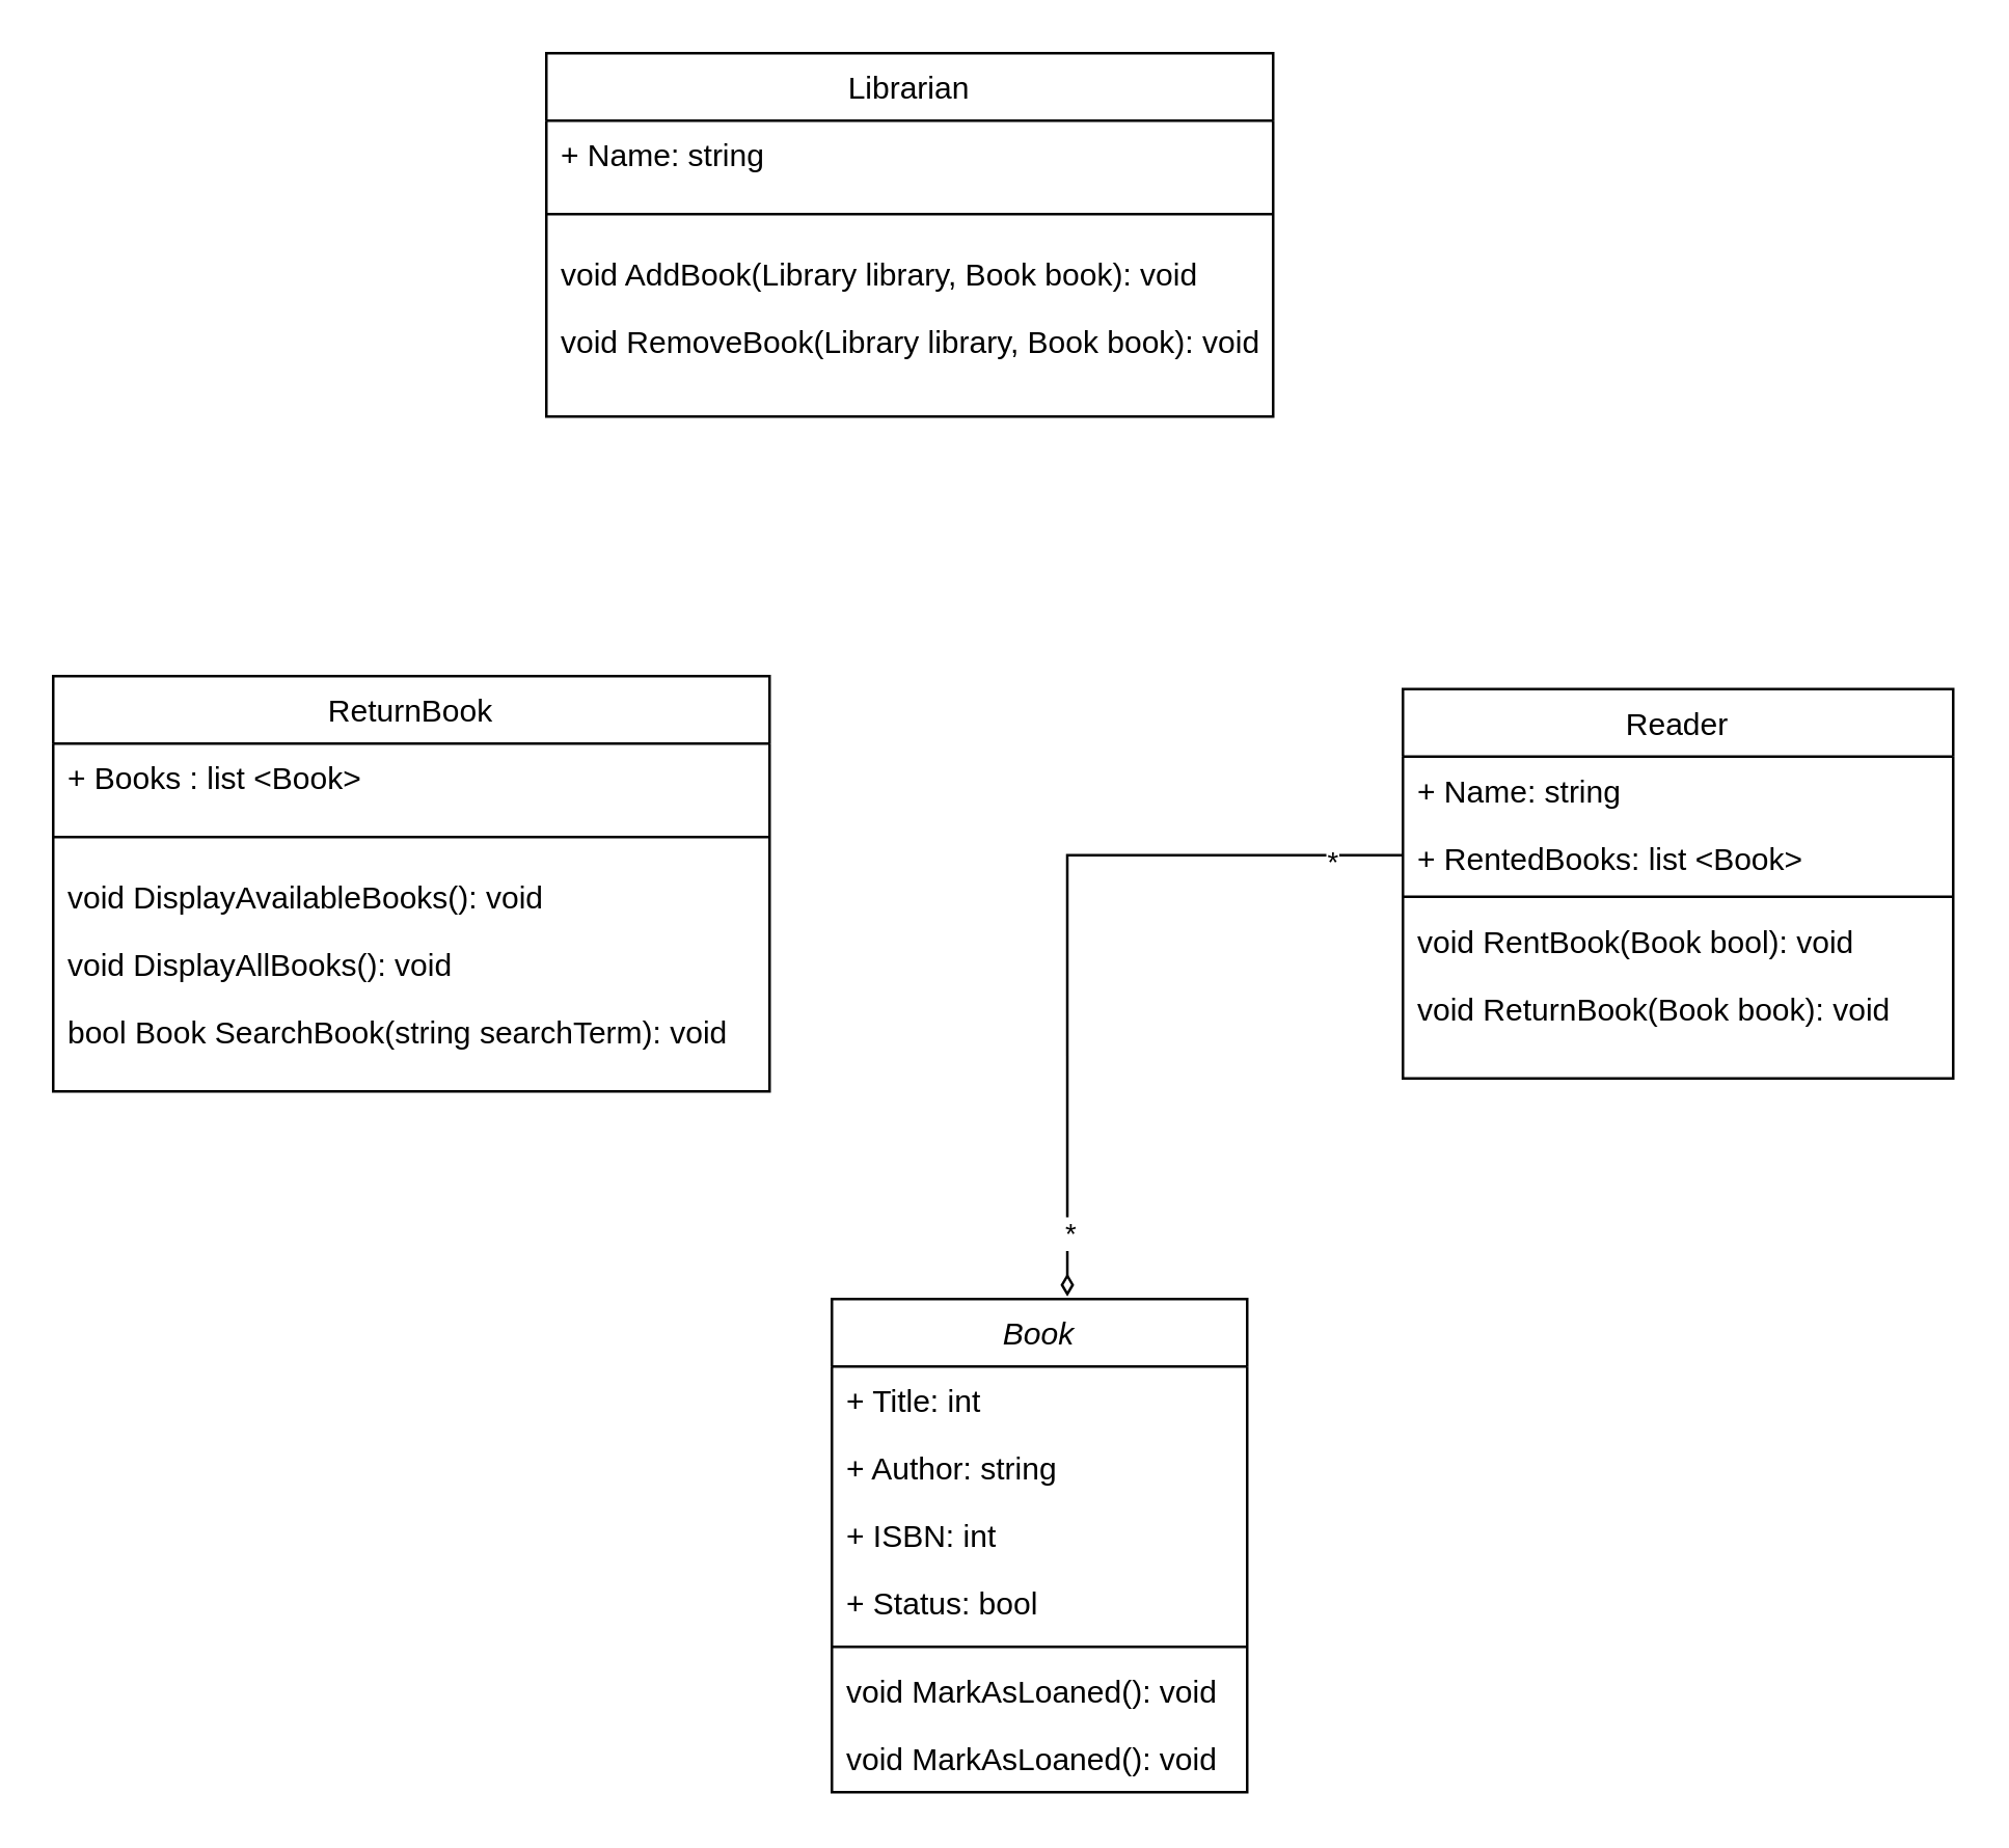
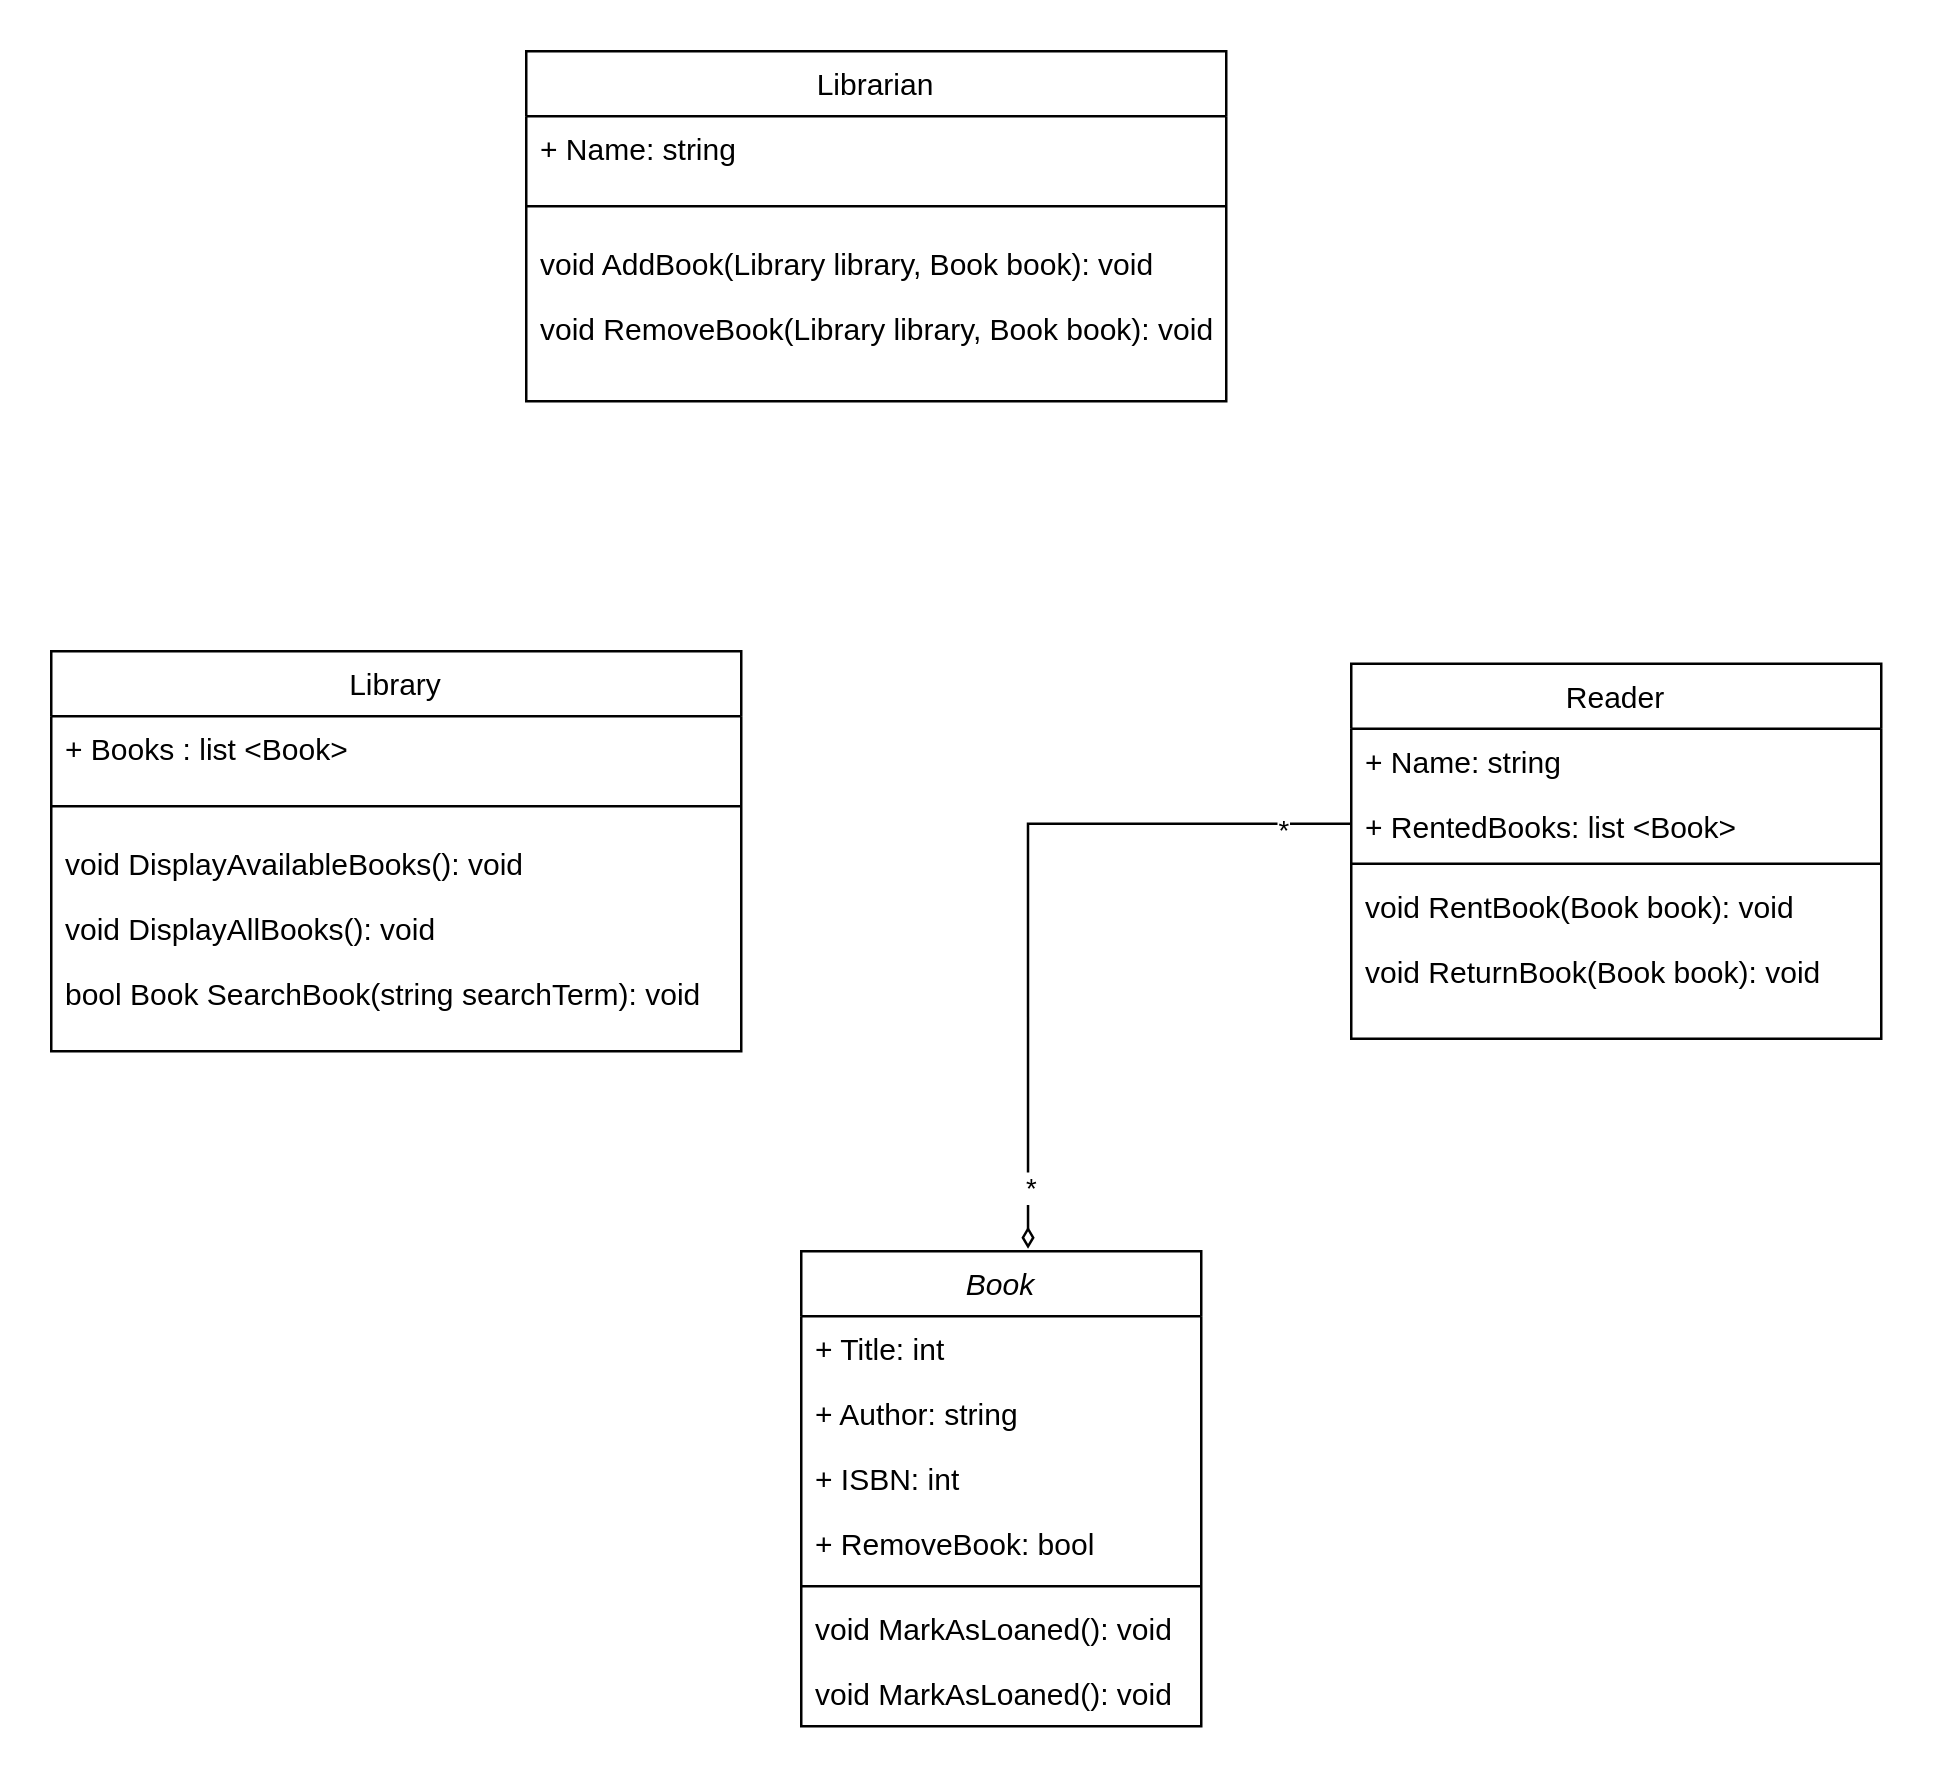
  <mxCell id="0" />
  <mxCell id="1" parent="0" />
  <mxCell id="2" value="Book" style="swimlane;fontStyle=2;align=center;verticalAlign=top;childLayout=stackLayout;horizontal=1;startSize=26;horizontalStack=0;resizeParent=1;resizeLast=0;collapsible=1;marginBottom=0;rounded=0;shadow=0;strokeWidth=1;" vertex="1" parent="1"><mxGeometry x="320" y="500" width="160" height="190" as="geometry"><mxRectangle x="230" y="140" width="160" height="26" as="alternateBounds" /></mxGeometry></mxCell>
  <mxCell id="3" value="+ Title: int " style="text;align=left;verticalAlign=top;spacingLeft=4;spacingRight=4;overflow=hidden;rotatable=0;points=[[0,0.5],[1,0.5]];portConstraint=eastwest;" vertex="1" parent="2"><mxGeometry y="26" width="160" height="26" as="geometry" /></mxCell>
  <mxCell id="4" value="+ Author: string " style="text;align=left;verticalAlign=top;spacingLeft=4;spacingRight=4;overflow=hidden;rotatable=0;points=[[0,0.5],[1,0.5]];portConstraint=eastwest;rounded=0;shadow=0;html=0;" vertex="1" parent="2"><mxGeometry y="52" width="160" height="26" as="geometry" /></mxCell>
  <mxCell id="5" value="+ ISBN: int" style="text;align=left;verticalAlign=top;spacingLeft=4;spacingRight=4;overflow=hidden;rotatable=0;points=[[0,0.5],[1,0.5]];portConstraint=eastwest;rounded=0;shadow=0;html=0;" vertex="1" parent="2"><mxGeometry y="78" width="160" height="26" as="geometry" /></mxCell>
- <mxCell id="6" value="+ Status: bool " style="text;align=left;verticalAlign=top;spacingLeft=4;spacingRight=4;overflow=hidden;rotatable=0;points=[[0,0.5],[1,0.5]];portConstraint=eastwest;rounded=0;shadow=0;html=0;" vertex="1" parent="2"><mxGeometry y="104" width="160" height="26" as="geometry" /></mxCell>
+ <mxCell id="6" value="+ RemoveBook: bool " style="text;align=left;verticalAlign=top;spacingLeft=4;spacingRight=4;overflow=hidden;rotatable=0;points=[[0,0.5],[1,0.5]];portConstraint=eastwest;rounded=0;shadow=0;html=0;" vertex="1" parent="2"><mxGeometry y="104" width="160" height="26" as="geometry" /></mxCell>
  <mxCell id="7" value="" style="line;html=1;strokeWidth=1;align=left;verticalAlign=middle;spacingTop=-1;spacingLeft=3;spacingRight=3;rotatable=0;labelPosition=right;points=[];portConstraint=eastwest;" vertex="1" parent="2"><mxGeometry y="130" width="160" height="8" as="geometry" /></mxCell>
  <mxCell id="8" value="void MarkAsLoaned(): void" style="text;align=left;verticalAlign=top;spacingLeft=4;spacingRight=4;overflow=hidden;rotatable=0;points=[[0,0.5],[1,0.5]];portConstraint=eastwest;" vertex="1" parent="2"><mxGeometry y="138" width="160" height="26" as="geometry" /></mxCell>
  <mxCell id="9" value="void MarkAsLoaned(): void" style="text;align=left;verticalAlign=top;spacingLeft=4;spacingRight=4;overflow=hidden;rotatable=0;points=[[0,0.5],[1,0.5]];portConstraint=eastwest;" vertex="1" parent="2"><mxGeometry y="164" width="160" height="26" as="geometry" /></mxCell>
  <mxCell id="10" value="Reader" style="swimlane;fontStyle=0;align=center;verticalAlign=top;childLayout=stackLayout;horizontal=1;startSize=26;horizontalStack=0;resizeParent=1;resizeLast=0;collapsible=1;marginBottom=0;rounded=0;shadow=0;strokeWidth=1;" vertex="1" parent="1"><mxGeometry x="540" y="265" width="212" height="150" as="geometry"><mxRectangle x="550" y="140" width="160" height="26" as="alternateBounds" /></mxGeometry></mxCell>
  <mxCell id="11" value="+ Name: string" style="text;align=left;verticalAlign=top;spacingLeft=4;spacingRight=4;overflow=hidden;rotatable=0;points=[[0,0.5],[1,0.5]];portConstraint=eastwest;rounded=0;shadow=0;html=0;" vertex="1" parent="10"><mxGeometry y="26" width="212" height="26" as="geometry" /></mxCell>
  <mxCell id="12" value="+ RentedBooks: list &lt;Book&gt;" style="text;align=left;verticalAlign=top;spacingLeft=4;spacingRight=4;overflow=hidden;rotatable=0;points=[[0,0.5],[1,0.5]];portConstraint=eastwest;rounded=0;shadow=0;html=0;" vertex="1" parent="10"><mxGeometry y="52" width="212" height="24" as="geometry" /></mxCell>
  <mxCell id="13" value="" style="line;html=1;strokeWidth=1;align=left;verticalAlign=middle;spacingTop=-1;spacingLeft=3;spacingRight=3;rotatable=0;labelPosition=right;points=[];portConstraint=eastwest;" vertex="1" parent="10"><mxGeometry y="76" width="212" height="8" as="geometry" /></mxCell>
- <mxCell id="14" value="void RentBook(Book bool): void" style="text;align=left;verticalAlign=top;spacingLeft=4;spacingRight=4;overflow=hidden;rotatable=0;points=[[0,0.5],[1,0.5]];portConstraint=eastwest;" vertex="1" parent="10"><mxGeometry y="84" width="212" height="26" as="geometry" /></mxCell>
+ <mxCell id="14" value="void RentBook(Book book): void" style="text;align=left;verticalAlign=top;spacingLeft=4;spacingRight=4;overflow=hidden;rotatable=0;points=[[0,0.5],[1,0.5]];portConstraint=eastwest;" vertex="1" parent="10"><mxGeometry y="84" width="212" height="26" as="geometry" /></mxCell>
  <mxCell id="15" value="void ReturnBook(Book book): void" style="text;align=left;verticalAlign=top;spacingLeft=4;spacingRight=4;overflow=hidden;rotatable=0;points=[[0,0.5],[1,0.5]];portConstraint=eastwest;" vertex="1" parent="10"><mxGeometry y="110" width="212" height="26" as="geometry" /></mxCell>
  <mxCell id="16" value="Librarian" style="swimlane;fontStyle=0;align=center;verticalAlign=top;childLayout=stackLayout;horizontal=1;startSize=26;horizontalStack=0;resizeParent=1;resizeLast=0;collapsible=1;marginBottom=0;rounded=0;shadow=0;strokeWidth=1;fillColor=default;" vertex="1" parent="1"><mxGeometry x="210" y="20" width="280" height="140" as="geometry"><mxRectangle x="550" y="140" width="160" height="26" as="alternateBounds" /></mxGeometry></mxCell>
  <mxCell id="17" value="+ Name: string" style="text;align=left;verticalAlign=top;spacingLeft=4;spacingRight=4;overflow=hidden;rotatable=0;points=[[0,0.5],[1,0.5]];portConstraint=eastwest;rounded=0;shadow=0;html=0;" vertex="1" parent="16"><mxGeometry y="26" width="280" height="26" as="geometry" /></mxCell>
  <mxCell id="18" value="" style="line;html=1;strokeWidth=1;align=left;verticalAlign=middle;spacingTop=-1;spacingLeft=3;spacingRight=3;rotatable=0;labelPosition=right;points=[];portConstraint=eastwest;" vertex="1" parent="16"><mxGeometry y="52" width="280" height="20" as="geometry" /></mxCell>
  <mxCell id="19" value="void AddBook(Library library, Book book): void" style="text;align=left;verticalAlign=top;spacingLeft=4;spacingRight=4;overflow=hidden;rotatable=0;points=[[0,0.5],[1,0.5]];portConstraint=eastwest;" vertex="1" parent="16"><mxGeometry y="72" width="280" height="26" as="geometry" /></mxCell>
  <mxCell id="20" value="void RemoveBook(Library library, Book book): void" style="text;align=left;verticalAlign=top;spacingLeft=4;spacingRight=4;overflow=hidden;rotatable=0;points=[[0,0.5],[1,0.5]];portConstraint=eastwest;" vertex="1" parent="16"><mxGeometry y="98" width="280" height="26" as="geometry" /></mxCell>
- <mxCell id="21" value="ReturnBook" style="swimlane;fontStyle=0;align=center;verticalAlign=top;childLayout=stackLayout;horizontal=1;startSize=26;horizontalStack=0;resizeParent=1;resizeLast=0;collapsible=1;marginBottom=0;rounded=0;shadow=0;strokeWidth=1;" vertex="1" parent="1"><mxGeometry x="20" y="260" width="276" height="160" as="geometry"><mxRectangle x="550" y="140" width="160" height="26" as="alternateBounds" /></mxGeometry></mxCell>
+ <mxCell id="21" value="Library" style="swimlane;fontStyle=0;align=center;verticalAlign=top;childLayout=stackLayout;horizontal=1;startSize=26;horizontalStack=0;resizeParent=1;resizeLast=0;collapsible=1;marginBottom=0;rounded=0;shadow=0;strokeWidth=1;" vertex="1" parent="1"><mxGeometry x="20" y="260" width="276" height="160" as="geometry"><mxRectangle x="550" y="140" width="160" height="26" as="alternateBounds" /></mxGeometry></mxCell>
  <mxCell id="22" value="+ Books : list &lt;Book&gt;" style="text;align=left;verticalAlign=top;spacingLeft=4;spacingRight=4;overflow=hidden;rotatable=0;points=[[0,0.5],[1,0.5]];portConstraint=eastwest;" vertex="1" parent="21"><mxGeometry y="26" width="276" height="26" as="geometry" /></mxCell>
  <mxCell id="23" value="" style="line;html=1;strokeWidth=1;align=left;verticalAlign=middle;spacingTop=-1;spacingLeft=3;spacingRight=3;rotatable=0;labelPosition=right;points=[];portConstraint=eastwest;" vertex="1" parent="21"><mxGeometry y="52" width="276" height="20" as="geometry" /></mxCell>
  <mxCell id="24" value="void DisplayAvailableBooks(): void" style="text;align=left;verticalAlign=top;spacingLeft=4;spacingRight=4;overflow=hidden;rotatable=0;points=[[0,0.5],[1,0.5]];portConstraint=eastwest;" vertex="1" parent="21"><mxGeometry y="72" width="276" height="26" as="geometry" /></mxCell>
  <mxCell id="25" value="void DisplayAllBooks(): void" style="text;align=left;verticalAlign=top;spacingLeft=4;spacingRight=4;overflow=hidden;rotatable=0;points=[[0,0.5],[1,0.5]];portConstraint=eastwest;" vertex="1" parent="21"><mxGeometry y="98" width="276" height="26" as="geometry" /></mxCell>
  <mxCell id="26" value="bool Book SearchBook(string searchTerm): void" style="text;align=left;verticalAlign=top;spacingLeft=4;spacingRight=4;overflow=hidden;rotatable=0;points=[[0,0.5],[1,0.5]];portConstraint=eastwest;" vertex="1" parent="21"><mxGeometry y="124" width="276" height="26" as="geometry" /></mxCell>
  <mxCell id="27" style="edgeStyle=orthogonalEdgeStyle;rounded=0;orthogonalLoop=1;jettySize=auto;html=1;entryX=0.567;entryY=-0.005;entryDx=0;entryDy=0;entryPerimeter=0;endArrow=diamondThin;endFill=0;" edge="1" parent="1" source="12" target="2"><mxGeometry relative="1" as="geometry" /></mxCell>
  <mxCell id="28" value="*" style="edgeLabel;html=1;align=center;verticalAlign=middle;resizable=0;points=[];" vertex="1" connectable="0" parent="27"><mxGeometry x="0.838" y="1" relative="1" as="geometry"><mxPoint as="offset" /></mxGeometry></mxCell>
  <mxCell id="29" value="*" style="edgeLabel;html=1;align=center;verticalAlign=middle;resizable=0;points=[];" vertex="1" connectable="0" parent="27"><mxGeometry x="-0.812" y="2" relative="1" as="geometry"><mxPoint as="offset" /></mxGeometry></mxCell>
